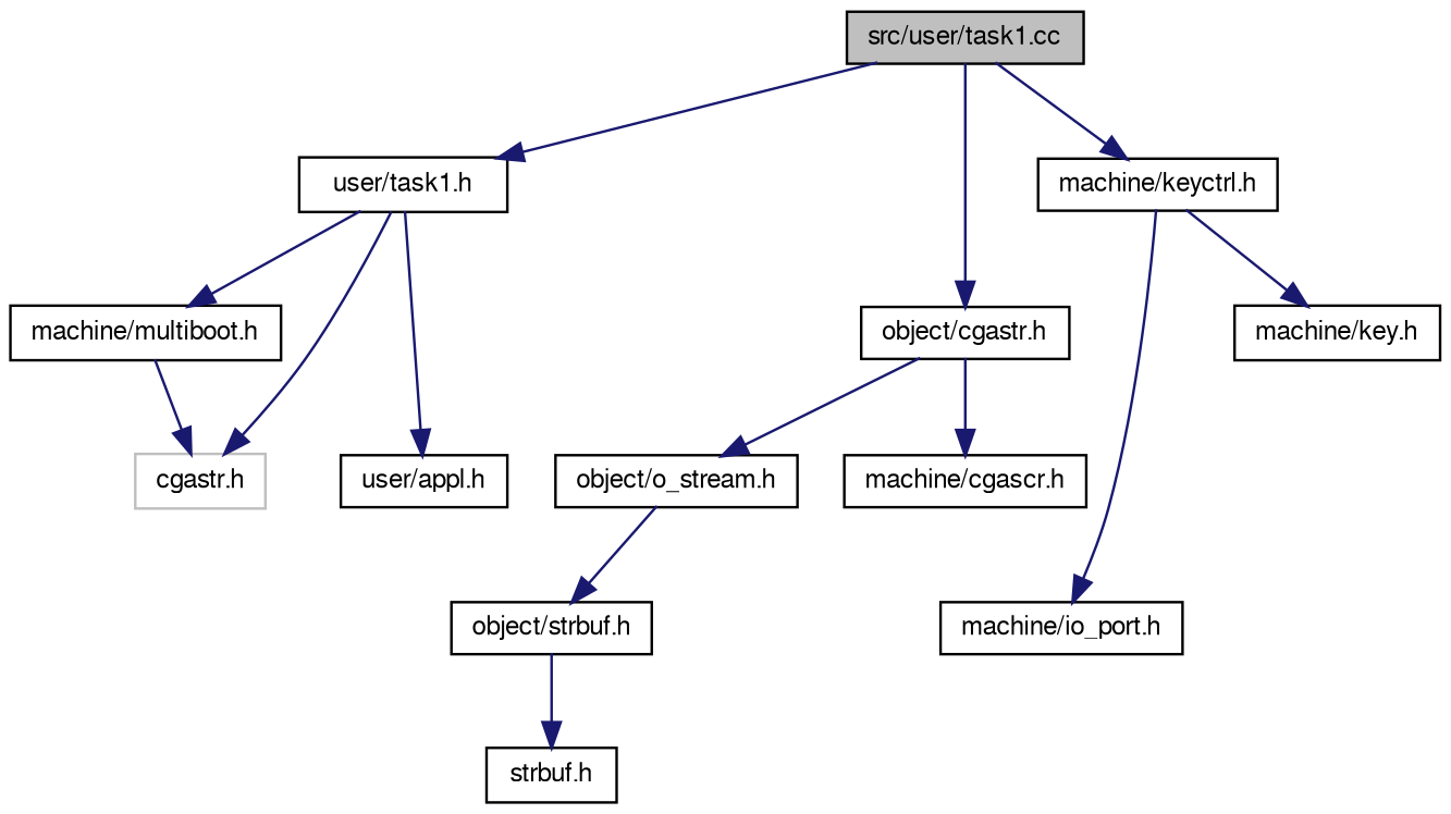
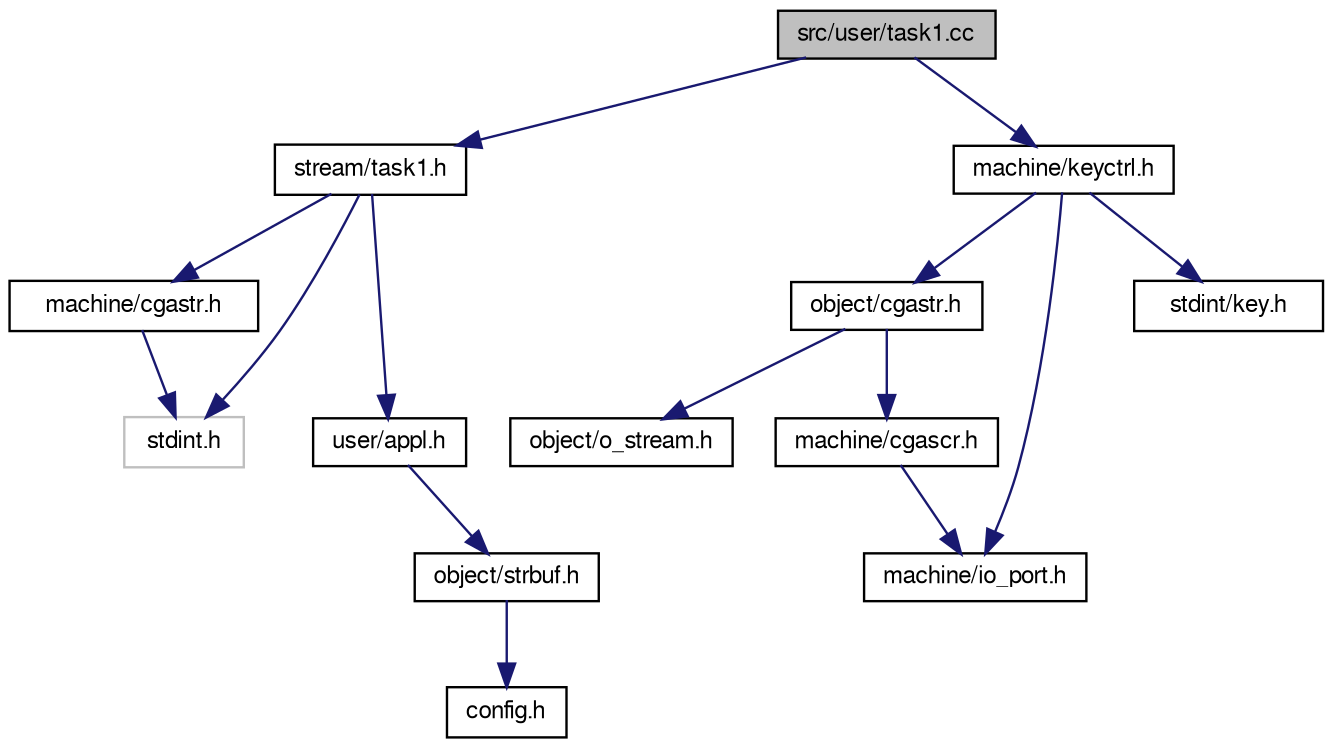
  digraph {
    node [color=black fontname=FreeSans fontsize=10 shape=record]
    edge [color=midnightblue fontname=FreeSans fontsize=10 labelfontname=FreeSans labelfontsize=10 style=solid]
    n1 [fillcolor=grey75 fontcolor=black height=0.2 label="src/user/task1.cc" style=filled width=0.4]
-   n2 [height=0.2 label="user/task1.h" width=0.4]
+   n2 [height=0.2 label="stream/task1.h" width=0.4]
    n3 [height=0.2 label="object/cgastr.h" width=0.4]
    n4 [height=0.2 label="machine/keyctrl.h" width=0.4]
-   n5 [height=0.2 label="machine/multiboot.h" width=0.4]
-   n6 [color=grey75 height=0.2 label="cgastr.h" width=0.4]
+   n5 [height=0.2 label="machine/cgastr.h" width=0.4]
+   n6 [color=grey75 height=0.2 label="stdint.h" width=0.4]
    n7 [height=0.2 label="user/appl.h" width=0.4]
    n8 [height=0.2 label="object/o_stream.h" width=0.4]
    n9 [height=0.2 label="machine/cgascr.h" width=0.4]
    n10 [height=0.2 label="machine/io_port.h" width=0.4]
-   n11 [height=0.2 label="machine/key.h" width=0.4]
+   n11 [height=0.2 label="stdint/key.h" width=0.4]
    n12 [height=0.2 label="object/strbuf.h" width=0.4]
-   n13 [height=0.2 label="strbuf.h" width=0.4]
+   n13 [height=0.2 label="config.h" width=0.4]
    n1 -> n2
-   n1 -> n3
+   n4 -> n3
    n1 -> n4
    n2 -> n5
    n2 -> n6
    n2 -> n7
    n3 -> n8
    n3 -> n9
    n4 -> n10
    n4 -> n11
    n5 -> n6
-   n8 -> n12
+   n7 -> n12
+   n9 -> n10
    n12 -> n13
  }
